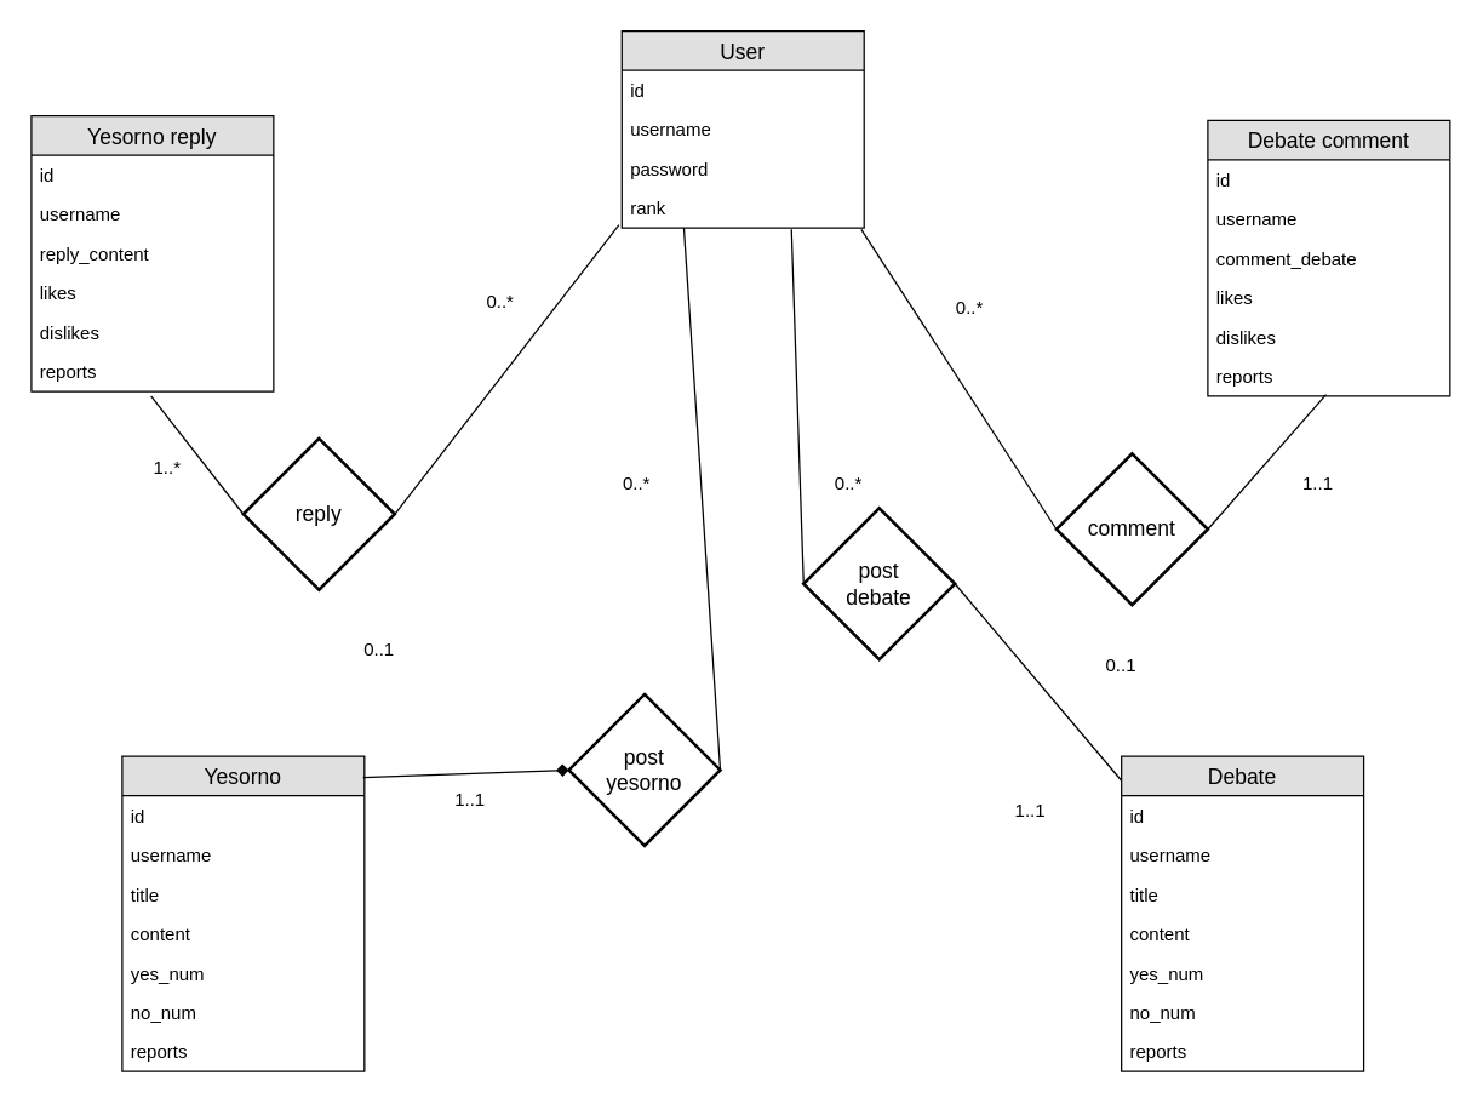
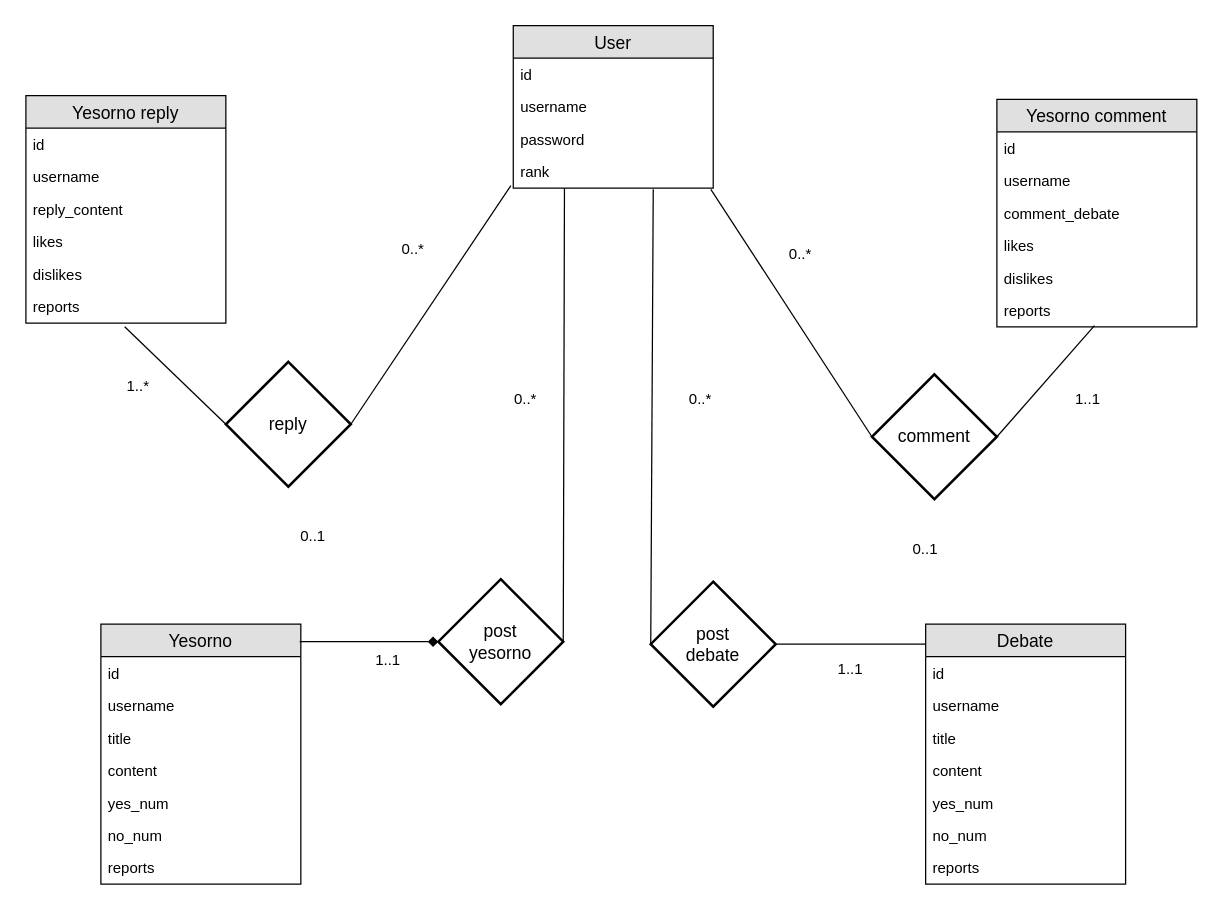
  <mxCell id="0" />
  <mxCell id="1" parent="0" />
  <mxCell id="2" value="User" style="swimlane;fontStyle=0;childLayout=stackLayout;horizontal=1;startSize=26;fillColor=#e0e0e0;horizontalStack=0;resizeParent=1;resizeParentMax=0;resizeLast=0;collapsible=1;marginBottom=0;swimlaneFillColor=#ffffff;align=center;fontSize=14;" vertex="1" parent="1"><mxGeometry x="410" y="20" width="160" height="130" as="geometry" /></mxCell>
  <mxCell id="3" value="id" style="text;strokeColor=none;fillColor=none;spacingLeft=4;spacingRight=4;overflow=hidden;rotatable=0;points=[[0,0.5],[1,0.5]];portConstraint=eastwest;fontSize=12;" vertex="1" parent="2"><mxGeometry y="26" width="160" height="26" as="geometry" /></mxCell>
  <mxCell id="4" value="username" style="text;strokeColor=none;fillColor=none;spacingLeft=4;spacingRight=4;overflow=hidden;rotatable=0;points=[[0,0.5],[1,0.5]];portConstraint=eastwest;fontSize=12;" vertex="1" parent="2"><mxGeometry y="52" width="160" height="26" as="geometry" /></mxCell>
  <mxCell id="5" value="password" style="text;strokeColor=none;fillColor=none;spacingLeft=4;spacingRight=4;overflow=hidden;rotatable=0;points=[[0,0.5],[1,0.5]];portConstraint=eastwest;fontSize=12;" vertex="1" parent="2"><mxGeometry y="78" width="160" height="26" as="geometry" /></mxCell>
  <mxCell id="6" value="rank" style="text;strokeColor=none;fillColor=none;spacingLeft=4;spacingRight=4;overflow=hidden;rotatable=0;points=[[0,0.5],[1,0.5]];portConstraint=eastwest;fontSize=12;" vertex="1" parent="2"><mxGeometry y="104" width="160" height="26" as="geometry" /></mxCell>
- <mxCell id="7" value="Debate comment" style="swimlane;fontStyle=0;childLayout=stackLayout;horizontal=1;startSize=26;fillColor=#e0e0e0;horizontalStack=0;resizeParent=1;resizeParentMax=0;resizeLast=0;collapsible=1;marginBottom=0;swimlaneFillColor=#ffffff;align=center;fontSize=14;" vertex="1" parent="1"><mxGeometry x="797" y="79" width="160" height="182" as="geometry" /></mxCell>
+ <mxCell id="7" value="Yesorno comment" style="swimlane;fontStyle=0;childLayout=stackLayout;horizontal=1;startSize=26;fillColor=#e0e0e0;horizontalStack=0;resizeParent=1;resizeParentMax=0;resizeLast=0;collapsible=1;marginBottom=0;swimlaneFillColor=#ffffff;align=center;fontSize=14;" vertex="1" parent="1"><mxGeometry x="797" y="79" width="160" height="182" as="geometry" /></mxCell>
  <mxCell id="8" value="id" style="text;strokeColor=none;fillColor=none;spacingLeft=4;spacingRight=4;overflow=hidden;rotatable=0;points=[[0,0.5],[1,0.5]];portConstraint=eastwest;fontSize=12;" vertex="1" parent="7"><mxGeometry y="26" width="160" height="26" as="geometry" /></mxCell>
  <mxCell id="9" value="username" style="text;strokeColor=none;fillColor=none;spacingLeft=4;spacingRight=4;overflow=hidden;rotatable=0;points=[[0,0.5],[1,0.5]];portConstraint=eastwest;fontSize=12;" vertex="1" parent="7"><mxGeometry y="52" width="160" height="26" as="geometry" /></mxCell>
  <mxCell id="10" value="comment_debate" style="text;strokeColor=none;fillColor=none;spacingLeft=4;spacingRight=4;overflow=hidden;rotatable=0;points=[[0,0.5],[1,0.5]];portConstraint=eastwest;fontSize=12;" vertex="1" parent="7"><mxGeometry y="78" width="160" height="26" as="geometry" /></mxCell>
  <mxCell id="11" value="likes" style="text;strokeColor=none;fillColor=none;spacingLeft=4;spacingRight=4;overflow=hidden;rotatable=0;points=[[0,0.5],[1,0.5]];portConstraint=eastwest;fontSize=12;" vertex="1" parent="7"><mxGeometry y="104" width="160" height="26" as="geometry" /></mxCell>
  <mxCell id="12" value="dislikes" style="text;strokeColor=none;fillColor=none;spacingLeft=4;spacingRight=4;overflow=hidden;rotatable=0;points=[[0,0.5],[1,0.5]];portConstraint=eastwest;fontSize=12;" vertex="1" parent="7"><mxGeometry y="130" width="160" height="26" as="geometry" /></mxCell>
  <mxCell id="13" value="reports" style="text;strokeColor=none;fillColor=none;spacingLeft=4;spacingRight=4;overflow=hidden;rotatable=0;points=[[0,0.5],[1,0.5]];portConstraint=eastwest;fontSize=12;" vertex="1" parent="7"><mxGeometry y="156" width="160" height="26" as="geometry" /></mxCell>
  <mxCell id="14" value="Yesorno reply" style="swimlane;fontStyle=0;childLayout=stackLayout;horizontal=1;startSize=26;fillColor=#e0e0e0;horizontalStack=0;resizeParent=1;resizeParentMax=0;resizeLast=0;collapsible=1;marginBottom=0;swimlaneFillColor=#ffffff;align=center;fontSize=14;" vertex="1" parent="1"><mxGeometry x="20" y="76" width="160" height="182" as="geometry" /></mxCell>
  <mxCell id="15" value="id" style="text;strokeColor=none;fillColor=none;spacingLeft=4;spacingRight=4;overflow=hidden;rotatable=0;points=[[0,0.5],[1,0.5]];portConstraint=eastwest;fontSize=12;" vertex="1" parent="14"><mxGeometry y="26" width="160" height="26" as="geometry" /></mxCell>
  <mxCell id="16" value="username" style="text;strokeColor=none;fillColor=none;spacingLeft=4;spacingRight=4;overflow=hidden;rotatable=0;points=[[0,0.5],[1,0.5]];portConstraint=eastwest;fontSize=12;" vertex="1" parent="14"><mxGeometry y="52" width="160" height="26" as="geometry" /></mxCell>
  <mxCell id="17" value="reply_content" style="text;strokeColor=none;fillColor=none;spacingLeft=4;spacingRight=4;overflow=hidden;rotatable=0;points=[[0,0.5],[1,0.5]];portConstraint=eastwest;fontSize=12;" vertex="1" parent="14"><mxGeometry y="78" width="160" height="26" as="geometry" /></mxCell>
  <mxCell id="18" value="likes" style="text;strokeColor=none;fillColor=none;spacingLeft=4;spacingRight=4;overflow=hidden;rotatable=0;points=[[0,0.5],[1,0.5]];portConstraint=eastwest;fontSize=12;" vertex="1" parent="14"><mxGeometry y="104" width="160" height="26" as="geometry" /></mxCell>
  <mxCell id="19" value="dislikes" style="text;strokeColor=none;fillColor=none;spacingLeft=4;spacingRight=4;overflow=hidden;rotatable=0;points=[[0,0.5],[1,0.5]];portConstraint=eastwest;fontSize=12;" vertex="1" parent="14"><mxGeometry y="130" width="160" height="26" as="geometry" /></mxCell>
  <mxCell id="20" value="reports" style="text;strokeColor=none;fillColor=none;spacingLeft=4;spacingRight=4;overflow=hidden;rotatable=0;points=[[0,0.5],[1,0.5]];portConstraint=eastwest;fontSize=12;" vertex="1" parent="14"><mxGeometry y="156" width="160" height="26" as="geometry" /></mxCell>
  <mxCell id="21" value="Yesorno" style="swimlane;fontStyle=0;childLayout=stackLayout;horizontal=1;startSize=26;fillColor=#e0e0e0;horizontalStack=0;resizeParent=1;resizeParentMax=0;resizeLast=0;collapsible=1;marginBottom=0;swimlaneFillColor=#ffffff;align=center;fontSize=14;" vertex="1" parent="1"><mxGeometry x="80" y="499" width="160" height="208" as="geometry" /></mxCell>
  <mxCell id="22" value="id" style="text;strokeColor=none;fillColor=none;spacingLeft=4;spacingRight=4;overflow=hidden;rotatable=0;points=[[0,0.5],[1,0.5]];portConstraint=eastwest;fontSize=12;" vertex="1" parent="21"><mxGeometry y="26" width="160" height="26" as="geometry" /></mxCell>
  <mxCell id="23" value="username" style="text;strokeColor=none;fillColor=none;spacingLeft=4;spacingRight=4;overflow=hidden;rotatable=0;points=[[0,0.5],[1,0.5]];portConstraint=eastwest;fontSize=12;" vertex="1" parent="21"><mxGeometry y="52" width="160" height="26" as="geometry" /></mxCell>
  <mxCell id="24" value="title" style="text;strokeColor=none;fillColor=none;spacingLeft=4;spacingRight=4;overflow=hidden;rotatable=0;points=[[0,0.5],[1,0.5]];portConstraint=eastwest;fontSize=12;" vertex="1" parent="21"><mxGeometry y="78" width="160" height="26" as="geometry" /></mxCell>
  <mxCell id="25" value="content" style="text;strokeColor=none;fillColor=none;spacingLeft=4;spacingRight=4;overflow=hidden;rotatable=0;points=[[0,0.5],[1,0.5]];portConstraint=eastwest;fontSize=12;" vertex="1" parent="21"><mxGeometry y="104" width="160" height="26" as="geometry" /></mxCell>
  <mxCell id="26" value="yes_num" style="text;strokeColor=none;fillColor=none;spacingLeft=4;spacingRight=4;overflow=hidden;rotatable=0;points=[[0,0.5],[1,0.5]];portConstraint=eastwest;fontSize=12;" vertex="1" parent="21"><mxGeometry y="130" width="160" height="26" as="geometry" /></mxCell>
  <mxCell id="27" value="no_num" style="text;strokeColor=none;fillColor=none;spacingLeft=4;spacingRight=4;overflow=hidden;rotatable=0;points=[[0,0.5],[1,0.5]];portConstraint=eastwest;fontSize=12;" vertex="1" parent="21"><mxGeometry y="156" width="160" height="26" as="geometry" /></mxCell>
  <mxCell id="28" value="reports" style="text;strokeColor=none;fillColor=none;spacingLeft=4;spacingRight=4;overflow=hidden;rotatable=0;points=[[0,0.5],[1,0.5]];portConstraint=eastwest;fontSize=12;" vertex="1" parent="21"><mxGeometry y="182" width="160" height="26" as="geometry" /></mxCell>
  <mxCell id="29" value="Debate" style="swimlane;fontStyle=0;childLayout=stackLayout;horizontal=1;startSize=26;fillColor=#e0e0e0;horizontalStack=0;resizeParent=1;resizeParentMax=0;resizeLast=0;collapsible=1;marginBottom=0;swimlaneFillColor=#ffffff;align=center;fontSize=14;" vertex="1" parent="1"><mxGeometry x="740" y="499" width="160" height="208" as="geometry" /></mxCell>
  <mxCell id="30" value="id" style="text;strokeColor=none;fillColor=none;spacingLeft=4;spacingRight=4;overflow=hidden;rotatable=0;points=[[0,0.5],[1,0.5]];portConstraint=eastwest;fontSize=12;" vertex="1" parent="29"><mxGeometry y="26" width="160" height="26" as="geometry" /></mxCell>
  <mxCell id="31" value="username" style="text;strokeColor=none;fillColor=none;spacingLeft=4;spacingRight=4;overflow=hidden;rotatable=0;points=[[0,0.5],[1,0.5]];portConstraint=eastwest;fontSize=12;" vertex="1" parent="29"><mxGeometry y="52" width="160" height="26" as="geometry" /></mxCell>
  <mxCell id="32" value="title" style="text;strokeColor=none;fillColor=none;spacingLeft=4;spacingRight=4;overflow=hidden;rotatable=0;points=[[0,0.5],[1,0.5]];portConstraint=eastwest;fontSize=12;" vertex="1" parent="29"><mxGeometry y="78" width="160" height="26" as="geometry" /></mxCell>
  <mxCell id="33" value="content" style="text;strokeColor=none;fillColor=none;spacingLeft=4;spacingRight=4;overflow=hidden;rotatable=0;points=[[0,0.5],[1,0.5]];portConstraint=eastwest;fontSize=12;" vertex="1" parent="29"><mxGeometry y="104" width="160" height="26" as="geometry" /></mxCell>
  <mxCell id="34" value="yes_num" style="text;strokeColor=none;fillColor=none;spacingLeft=4;spacingRight=4;overflow=hidden;rotatable=0;points=[[0,0.5],[1,0.5]];portConstraint=eastwest;fontSize=12;" vertex="1" parent="29"><mxGeometry y="130" width="160" height="26" as="geometry" /></mxCell>
  <mxCell id="35" value="no_num" style="text;strokeColor=none;fillColor=none;spacingLeft=4;spacingRight=4;overflow=hidden;rotatable=0;points=[[0,0.5],[1,0.5]];portConstraint=eastwest;fontSize=12;" vertex="1" parent="29"><mxGeometry y="156" width="160" height="26" as="geometry" /></mxCell>
  <mxCell id="36" value="reports" style="text;strokeColor=none;fillColor=none;spacingLeft=4;spacingRight=4;overflow=hidden;rotatable=0;points=[[0,0.5],[1,0.5]];portConstraint=eastwest;fontSize=12;" vertex="1" parent="29"><mxGeometry y="182" width="160" height="26" as="geometry" /></mxCell>
- <mxCell id="37" value="post&lt;br&gt;yesorno&lt;br&gt;" style="shape=rhombus;strokeWidth=2;fontSize=17;perimeter=rhombusPerimeter;whiteSpace=wrap;html=1;align=center;fontSize=14;" vertex="1" parent="1"><mxGeometry x="375" y="458" width="100" height="100" as="geometry" /></mxCell>
- <mxCell id="38" value="reply" style="shape=rhombus;strokeWidth=2;fontSize=17;perimeter=rhombusPerimeter;whiteSpace=wrap;html=1;align=center;fontSize=14;" vertex="1" parent="1"><mxGeometry x="160" y="289" width="100" height="100" as="geometry" /></mxCell>
- <mxCell id="39" value="post&lt;br&gt;debate&lt;br&gt;" style="shape=rhombus;strokeWidth=2;fontSize=17;perimeter=rhombusPerimeter;whiteSpace=wrap;html=1;align=center;fontSize=14;" vertex="1" parent="1"><mxGeometry x="530" y="335" width="100" height="100" as="geometry" /></mxCell>
+ <mxCell id="37" value="post&lt;br&gt;yesorno&lt;br&gt;" style="shape=rhombus;strokeWidth=2;fontSize=17;perimeter=rhombusPerimeter;whiteSpace=wrap;html=1;align=center;fontSize=14;" vertex="1" parent="1"><mxGeometry x="350" y="463" width="100" height="100" as="geometry" /></mxCell>
+ <mxCell id="38" value="reply" style="shape=rhombus;strokeWidth=2;fontSize=17;perimeter=rhombusPerimeter;whiteSpace=wrap;html=1;align=center;fontSize=14;" vertex="1" parent="1"><mxGeometry x="180" y="289" width="100" height="100" as="geometry" /></mxCell>
+ <mxCell id="39" value="post&lt;br&gt;debate&lt;br&gt;" style="shape=rhombus;strokeWidth=2;fontSize=17;perimeter=rhombusPerimeter;whiteSpace=wrap;html=1;align=center;fontSize=14;" vertex="1" parent="1"><mxGeometry x="520" y="465" width="100" height="100" as="geometry" /></mxCell>
  <mxCell id="40" value="comment" style="shape=rhombus;strokeWidth=2;fontSize=17;perimeter=rhombusPerimeter;whiteSpace=wrap;html=1;align=center;fontSize=14;" vertex="1" parent="1"><mxGeometry x="697" y="299" width="100" height="100" as="geometry" /></mxCell>
  <mxCell id="41" value="" style="endArrow=none;html=1;entryX=0.256;entryY=1;entryDx=0;entryDy=0;entryPerimeter=0;exitX=1;exitY=0.5;exitDx=0;exitDy=0;" edge="1" parent="1" source="37" target="6"><mxGeometry width="50" height="50" relative="1" as="geometry"><mxPoint x="290" y="259" as="sourcePoint" /><mxPoint x="340" y="209" as="targetPoint" /></mxGeometry></mxCell>
  <mxCell id="42" value="" style="endArrow=none;html=1;entryX=0.7;entryY=1.038;entryDx=0;entryDy=0;entryPerimeter=0;exitX=0;exitY=0.5;exitDx=0;exitDy=0;" edge="1" parent="1" source="39" target="6"><mxGeometry width="50" height="50" relative="1" as="geometry"><mxPoint x="424" y="329" as="sourcePoint" /><mxPoint x="461" y="160" as="targetPoint" /></mxGeometry></mxCell>
  <mxCell id="43" value="" style="endArrow=none;html=1;entryX=1;entryY=0.5;entryDx=0;entryDy=0;exitX=0;exitY=0.077;exitDx=0;exitDy=0;exitPerimeter=0;" edge="1" parent="1" source="29" target="39"><mxGeometry width="50" height="50" relative="1" as="geometry"><mxPoint x="598" y="329" as="sourcePoint" /><mxPoint x="532" y="161" as="targetPoint" /></mxGeometry></mxCell>
  <mxCell id="44" value="" style="endArrow=diamond;html=1;entryX=0;entryY=0.5;entryDx=0;entryDy=0;exitX=0.994;exitY=0.067;exitDx=0;exitDy=0;exitPerimeter=0;" edge="1" parent="1" source="21" target="37"><mxGeometry width="50" height="50" relative="1" as="geometry"><mxPoint x="608" y="339" as="sourcePoint" /><mxPoint x="542" y="171" as="targetPoint" /></mxGeometry></mxCell>
  <mxCell id="45" value="" style="endArrow=none;html=1;entryX=0.494;entryY=1.115;entryDx=0;entryDy=0;entryPerimeter=0;exitX=0;exitY=0.5;exitDx=0;exitDy=0;" edge="1" parent="1" source="38" target="20"><mxGeometry width="50" height="50" relative="1" as="geometry"><mxPoint x="618" y="349" as="sourcePoint" /><mxPoint x="552" y="181" as="targetPoint" /></mxGeometry></mxCell>
  <mxCell id="46" value="" style="endArrow=none;html=1;entryX=1;entryY=0.5;entryDx=0;entryDy=0;exitX=-0.012;exitY=0.923;exitDx=0;exitDy=0;exitPerimeter=0;" edge="1" parent="1" source="6" target="38"><mxGeometry width="50" height="50" relative="1" as="geometry"><mxPoint x="204.019" y="509" as="sourcePoint" /><mxPoint x="240" y="399" as="targetPoint" /></mxGeometry></mxCell>
  <mxCell id="47" value="" style="endArrow=none;html=1;entryX=0;entryY=0.5;entryDx=0;entryDy=0;exitX=0.988;exitY=1.038;exitDx=0;exitDy=0;exitPerimeter=0;" edge="1" parent="1" source="6" target="40"><mxGeometry width="50" height="50" relative="1" as="geometry"><mxPoint x="418" y="47" as="sourcePoint" /><mxPoint x="240" y="299" as="targetPoint" /></mxGeometry></mxCell>
  <mxCell id="48" value="" style="endArrow=none;html=1;entryX=1;entryY=0.5;entryDx=0;entryDy=0;exitX=0.488;exitY=0.962;exitDx=0;exitDy=0;exitPerimeter=0;" edge="1" parent="1" source="13" target="40"><mxGeometry width="50" height="50" relative="1" as="geometry"><mxPoint x="787" y="509" as="sourcePoint" /><mxPoint x="757" y="409" as="targetPoint" /></mxGeometry></mxCell>
  <mxCell id="49" value="0..*" style="text;html=1;strokeColor=none;fillColor=none;align=center;verticalAlign=middle;whiteSpace=wrap;rounded=0;" vertex="1" parent="1"><mxGeometry x="310" y="189" width="40" height="20" as="geometry" /></mxCell>
  <mxCell id="50" value="1..*" style="text;html=1;strokeColor=none;fillColor=none;align=center;verticalAlign=middle;whiteSpace=wrap;rounded=0;" vertex="1" parent="1"><mxGeometry x="90" y="299" width="40" height="20" as="geometry" /></mxCell>
  <mxCell id="51" value="0..1" style="text;html=1;strokeColor=none;fillColor=none;align=center;verticalAlign=middle;whiteSpace=wrap;rounded=0;" vertex="1" parent="1"><mxGeometry x="230" y="419" width="40" height="20" as="geometry" /></mxCell>
  <mxCell id="52" value="1..1" style="text;html=1;strokeColor=none;fillColor=none;align=center;verticalAlign=middle;whiteSpace=wrap;rounded=0;" vertex="1" parent="1"><mxGeometry x="290" y="518" width="40" height="20" as="geometry" /></mxCell>
  <mxCell id="53" value="0..*" style="text;html=1;strokeColor=none;fillColor=none;align=center;verticalAlign=middle;whiteSpace=wrap;rounded=0;" vertex="1" parent="1"><mxGeometry x="400" y="309" width="40" height="20" as="geometry" /></mxCell>
  <mxCell id="54" value="0..*" style="text;html=1;strokeColor=none;fillColor=none;align=center;verticalAlign=middle;whiteSpace=wrap;rounded=0;" vertex="1" parent="1"><mxGeometry x="540" y="309" width="40" height="20" as="geometry" /></mxCell>
  <mxCell id="55" value="0..*" style="text;html=1;strokeColor=none;fillColor=none;align=center;verticalAlign=middle;whiteSpace=wrap;rounded=0;" vertex="1" parent="1"><mxGeometry x="620" y="193" width="40" height="20" as="geometry" /></mxCell>
  <mxCell id="56" value="1..1" style="text;html=1;strokeColor=none;fillColor=none;align=center;verticalAlign=middle;whiteSpace=wrap;rounded=0;" vertex="1" parent="1"><mxGeometry x="850" y="309" width="40" height="20" as="geometry" /></mxCell>
  <mxCell id="57" value="0..1" style="text;html=1;strokeColor=none;fillColor=none;align=center;verticalAlign=middle;whiteSpace=wrap;rounded=0;" vertex="1" parent="1"><mxGeometry x="720" y="429" width="40" height="20" as="geometry" /></mxCell>
  <mxCell id="58" value="1..1" style="text;html=1;strokeColor=none;fillColor=none;align=center;verticalAlign=middle;whiteSpace=wrap;rounded=0;" vertex="1" parent="1"><mxGeometry x="660" y="525" width="40" height="20" as="geometry" /></mxCell>
